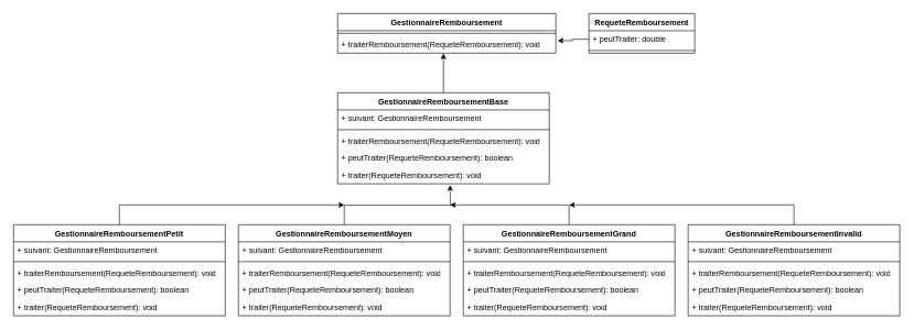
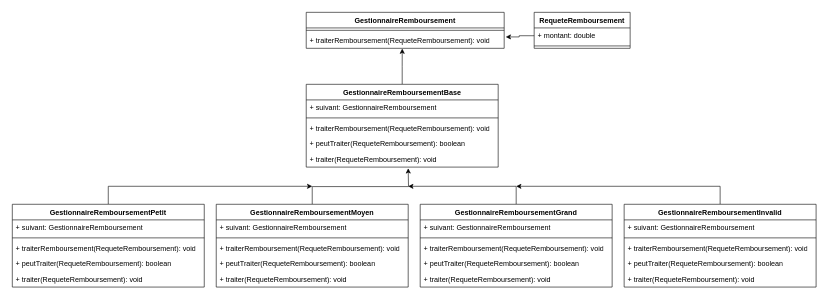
  <mxCell id="0" />
  <mxCell id="1" parent="0" />
  <mxCell id="2" value="GestionnaireRemboursement" style="swimlane;fontStyle=1;align=center;verticalAlign=top;childLayout=stackLayout;horizontal=1;startSize=26;horizontalStack=0;resizeParent=1;resizeParentMax=0;resizeLast=0;collapsible=1;marginBottom=0;whiteSpace=wrap;html=1;" vertex="1" parent="1"><mxGeometry x="510" y="20" width="330" height="60" as="geometry" /></mxCell>
  <mxCell id="3" value="" style="line;strokeWidth=1;fillColor=none;align=left;verticalAlign=middle;spacingTop=-1;spacingLeft=3;spacingRight=3;rotatable=0;labelPosition=right;points=[];portConstraint=eastwest;strokeColor=inherit;" vertex="1" parent="2"><mxGeometry y="26" width="330" height="8" as="geometry" /></mxCell>
  <mxCell id="4" value="+&amp;nbsp;traiterRemboursement(RequeteRemboursement): void" style="text;strokeColor=none;fillColor=none;align=left;verticalAlign=top;spacingLeft=4;spacingRight=4;overflow=hidden;rotatable=0;points=[[0,0.5],[1,0.5]];portConstraint=eastwest;whiteSpace=wrap;html=1;" vertex="1" parent="2"><mxGeometry y="34" width="330" height="26" as="geometry" /></mxCell>
  <mxCell id="5" value="RequeteRemboursement" style="swimlane;fontStyle=1;align=center;verticalAlign=top;childLayout=stackLayout;horizontal=1;startSize=26;horizontalStack=0;resizeParent=1;resizeParentMax=0;resizeLast=0;collapsible=1;marginBottom=0;whiteSpace=wrap;html=1;" vertex="1" parent="1"><mxGeometry x="890" y="20" width="160" height="60" as="geometry" /></mxCell>
- <mxCell id="6" value="+ peutTraiter: double" style="text;strokeColor=none;fillColor=none;align=left;verticalAlign=top;spacingLeft=4;spacingRight=4;overflow=hidden;rotatable=0;points=[[0,0.5],[1,0.5]];portConstraint=eastwest;whiteSpace=wrap;html=1;" vertex="1" parent="5"><mxGeometry y="26" width="160" height="26" as="geometry" /></mxCell>
+ <mxCell id="6" value="+ montant: double" style="text;strokeColor=none;fillColor=none;align=left;verticalAlign=top;spacingLeft=4;spacingRight=4;overflow=hidden;rotatable=0;points=[[0,0.5],[1,0.5]];portConstraint=eastwest;whiteSpace=wrap;html=1;" vertex="1" parent="5"><mxGeometry y="26" width="160" height="26" as="geometry" /></mxCell>
  <mxCell id="7" value="" style="line;strokeWidth=1;fillColor=none;align=left;verticalAlign=middle;spacingTop=-1;spacingLeft=3;spacingRight=3;rotatable=0;labelPosition=right;points=[];portConstraint=eastwest;strokeColor=inherit;" vertex="1" parent="5"><mxGeometry y="52" width="160" height="8" as="geometry" /></mxCell>
  <mxCell id="8" style="edgeStyle=orthogonalEdgeStyle;rounded=0;orthogonalLoop=1;jettySize=auto;html=1;entryX=1.008;entryY=0.269;entryDx=0;entryDy=0;entryPerimeter=0;" edge="1" parent="1" source="6" target="4"><mxGeometry relative="1" as="geometry" /></mxCell>
  <mxCell id="9" style="edgeStyle=orthogonalEdgeStyle;rounded=0;orthogonalLoop=1;jettySize=auto;html=1;entryX=0.485;entryY=1.018;entryDx=0;entryDy=0;entryPerimeter=0;" edge="1" parent="1" source="10" target="4"><mxGeometry relative="1" as="geometry"><mxPoint x="670" y="90" as="targetPoint" /></mxGeometry></mxCell>
  <mxCell id="10" value="GestionnaireRemboursementBase" style="swimlane;fontStyle=1;align=center;verticalAlign=top;childLayout=stackLayout;horizontal=1;startSize=26;horizontalStack=0;resizeParent=1;resizeParentMax=0;resizeLast=0;collapsible=1;marginBottom=0;whiteSpace=wrap;html=1;" vertex="1" parent="1"><mxGeometry x="510" y="140" width="320" height="138" as="geometry" /></mxCell>
  <mxCell id="11" value="+ suivant: GestionnaireRemboursement" style="text;strokeColor=none;fillColor=none;align=left;verticalAlign=top;spacingLeft=4;spacingRight=4;overflow=hidden;rotatable=0;points=[[0,0.5],[1,0.5]];portConstraint=eastwest;whiteSpace=wrap;html=1;" vertex="1" parent="10"><mxGeometry y="26" width="320" height="26" as="geometry" /></mxCell>
  <mxCell id="12" value="" style="line;strokeWidth=1;fillColor=none;align=left;verticalAlign=middle;spacingTop=-1;spacingLeft=3;spacingRight=3;rotatable=0;labelPosition=right;points=[];portConstraint=eastwest;strokeColor=inherit;" vertex="1" parent="10"><mxGeometry y="52" width="320" height="8" as="geometry" /></mxCell>
  <mxCell id="13" value="+&amp;nbsp;traiterRemboursement(RequeteRemboursement): void" style="text;strokeColor=none;fillColor=none;align=left;verticalAlign=top;spacingLeft=4;spacingRight=4;overflow=hidden;rotatable=0;points=[[0,0.5],[1,0.5]];portConstraint=eastwest;whiteSpace=wrap;html=1;" vertex="1" parent="10"><mxGeometry y="60" width="320" height="26" as="geometry" /></mxCell>
  <mxCell id="14" value="+ peutTraiter(RequeteRemboursement): boolean" style="text;strokeColor=none;fillColor=none;align=left;verticalAlign=top;spacingLeft=4;spacingRight=4;overflow=hidden;rotatable=0;points=[[0,0.5],[1,0.5]];portConstraint=eastwest;whiteSpace=wrap;html=1;" vertex="1" parent="10"><mxGeometry y="86" width="320" height="26" as="geometry" /></mxCell>
  <mxCell id="15" value="+ traiter(RequeteRemboursement): void" style="text;strokeColor=none;fillColor=none;align=left;verticalAlign=top;spacingLeft=4;spacingRight=4;overflow=hidden;rotatable=0;points=[[0,0.5],[1,0.5]];portConstraint=eastwest;whiteSpace=wrap;html=1;" vertex="1" parent="10"><mxGeometry y="112" width="320" height="26" as="geometry" /></mxCell>
  <mxCell id="16" style="edgeStyle=orthogonalEdgeStyle;rounded=0;orthogonalLoop=1;jettySize=auto;html=1;" edge="1" parent="1" source="17"><mxGeometry relative="1" as="geometry"><mxPoint x="520" y="310" as="targetPoint" /><Array as="points"><mxPoint x="180" y="310" /></Array></mxGeometry></mxCell>
  <mxCell id="17" value="GestionnaireRemboursementPetit" style="swimlane;fontStyle=1;align=center;verticalAlign=top;childLayout=stackLayout;horizontal=1;startSize=26;horizontalStack=0;resizeParent=1;resizeParentMax=0;resizeLast=0;collapsible=1;marginBottom=0;whiteSpace=wrap;html=1;" vertex="1" parent="1"><mxGeometry x="20" y="340" width="320" height="138" as="geometry" /></mxCell>
  <mxCell id="18" value="+ suivant: GestionnaireRemboursement" style="text;strokeColor=none;fillColor=none;align=left;verticalAlign=top;spacingLeft=4;spacingRight=4;overflow=hidden;rotatable=0;points=[[0,0.5],[1,0.5]];portConstraint=eastwest;whiteSpace=wrap;html=1;" vertex="1" parent="17"><mxGeometry y="26" width="320" height="26" as="geometry" /></mxCell>
  <mxCell id="19" value="" style="line;strokeWidth=1;fillColor=none;align=left;verticalAlign=middle;spacingTop=-1;spacingLeft=3;spacingRight=3;rotatable=0;labelPosition=right;points=[];portConstraint=eastwest;strokeColor=inherit;" vertex="1" parent="17"><mxGeometry y="52" width="320" height="8" as="geometry" /></mxCell>
  <mxCell id="20" value="+&amp;nbsp;traiterRemboursement(RequeteRemboursement): void" style="text;strokeColor=none;fillColor=none;align=left;verticalAlign=top;spacingLeft=4;spacingRight=4;overflow=hidden;rotatable=0;points=[[0,0.5],[1,0.5]];portConstraint=eastwest;whiteSpace=wrap;html=1;" vertex="1" parent="17"><mxGeometry y="60" width="320" height="26" as="geometry" /></mxCell>
  <mxCell id="21" value="+ peutTraiter(RequeteRemboursement): boolean" style="text;strokeColor=none;fillColor=none;align=left;verticalAlign=top;spacingLeft=4;spacingRight=4;overflow=hidden;rotatable=0;points=[[0,0.5],[1,0.5]];portConstraint=eastwest;whiteSpace=wrap;html=1;" vertex="1" parent="17"><mxGeometry y="86" width="320" height="26" as="geometry" /></mxCell>
  <mxCell id="22" value="+ traiter(RequeteRemboursement): void" style="text;strokeColor=none;fillColor=none;align=left;verticalAlign=top;spacingLeft=4;spacingRight=4;overflow=hidden;rotatable=0;points=[[0,0.5],[1,0.5]];portConstraint=eastwest;whiteSpace=wrap;html=1;" vertex="1" parent="17"><mxGeometry y="112" width="320" height="26" as="geometry" /></mxCell>
  <mxCell id="23" style="edgeStyle=orthogonalEdgeStyle;rounded=0;orthogonalLoop=1;jettySize=auto;html=1;" edge="1" parent="1" source="24"><mxGeometry relative="1" as="geometry"><mxPoint x="680" y="280" as="targetPoint" /></mxGeometry></mxCell>
  <mxCell id="24" value="GestionnaireRemboursementMoyen" style="swimlane;fontStyle=1;align=center;verticalAlign=top;childLayout=stackLayout;horizontal=1;startSize=26;horizontalStack=0;resizeParent=1;resizeParentMax=0;resizeLast=0;collapsible=1;marginBottom=0;whiteSpace=wrap;html=1;" vertex="1" parent="1"><mxGeometry x="360" y="340" width="320" height="138" as="geometry" /></mxCell>
  <mxCell id="25" value="+ suivant: GestionnaireRemboursement" style="text;strokeColor=none;fillColor=none;align=left;verticalAlign=top;spacingLeft=4;spacingRight=4;overflow=hidden;rotatable=0;points=[[0,0.5],[1,0.5]];portConstraint=eastwest;whiteSpace=wrap;html=1;" vertex="1" parent="24"><mxGeometry y="26" width="320" height="26" as="geometry" /></mxCell>
  <mxCell id="26" value="" style="line;strokeWidth=1;fillColor=none;align=left;verticalAlign=middle;spacingTop=-1;spacingLeft=3;spacingRight=3;rotatable=0;labelPosition=right;points=[];portConstraint=eastwest;strokeColor=inherit;" vertex="1" parent="24"><mxGeometry y="52" width="320" height="8" as="geometry" /></mxCell>
  <mxCell id="27" value="+&amp;nbsp;traiterRemboursement(RequeteRemboursement): void" style="text;strokeColor=none;fillColor=none;align=left;verticalAlign=top;spacingLeft=4;spacingRight=4;overflow=hidden;rotatable=0;points=[[0,0.5],[1,0.5]];portConstraint=eastwest;whiteSpace=wrap;html=1;" vertex="1" parent="24"><mxGeometry y="60" width="320" height="26" as="geometry" /></mxCell>
  <mxCell id="28" value="+ peutTraiter(RequeteRemboursement): boolean" style="text;strokeColor=none;fillColor=none;align=left;verticalAlign=top;spacingLeft=4;spacingRight=4;overflow=hidden;rotatable=0;points=[[0,0.5],[1,0.5]];portConstraint=eastwest;whiteSpace=wrap;html=1;" vertex="1" parent="24"><mxGeometry y="86" width="320" height="26" as="geometry" /></mxCell>
  <mxCell id="29" value="+ traiter(RequeteRemboursement): void" style="text;strokeColor=none;fillColor=none;align=left;verticalAlign=top;spacingLeft=4;spacingRight=4;overflow=hidden;rotatable=0;points=[[0,0.5],[1,0.5]];portConstraint=eastwest;whiteSpace=wrap;html=1;" vertex="1" parent="24"><mxGeometry y="112" width="320" height="26" as="geometry" /></mxCell>
  <mxCell id="30" style="edgeStyle=orthogonalEdgeStyle;rounded=0;orthogonalLoop=1;jettySize=auto;html=1;" edge="1" parent="1" source="31"><mxGeometry relative="1" as="geometry"><mxPoint x="680" y="310" as="targetPoint" /><Array as="points"><mxPoint x="860" y="310" /></Array></mxGeometry></mxCell>
  <mxCell id="31" value="GestionnaireRemboursementGrand" style="swimlane;fontStyle=1;align=center;verticalAlign=top;childLayout=stackLayout;horizontal=1;startSize=26;horizontalStack=0;resizeParent=1;resizeParentMax=0;resizeLast=0;collapsible=1;marginBottom=0;whiteSpace=wrap;html=1;" vertex="1" parent="1"><mxGeometry x="700" y="340" width="320" height="138" as="geometry" /></mxCell>
  <mxCell id="32" value="+ suivant: GestionnaireRemboursement" style="text;strokeColor=none;fillColor=none;align=left;verticalAlign=top;spacingLeft=4;spacingRight=4;overflow=hidden;rotatable=0;points=[[0,0.5],[1,0.5]];portConstraint=eastwest;whiteSpace=wrap;html=1;" vertex="1" parent="31"><mxGeometry y="26" width="320" height="26" as="geometry" /></mxCell>
  <mxCell id="33" value="" style="line;strokeWidth=1;fillColor=none;align=left;verticalAlign=middle;spacingTop=-1;spacingLeft=3;spacingRight=3;rotatable=0;labelPosition=right;points=[];portConstraint=eastwest;strokeColor=inherit;" vertex="1" parent="31"><mxGeometry y="52" width="320" height="8" as="geometry" /></mxCell>
  <mxCell id="34" value="+&amp;nbsp;traiterRemboursement(RequeteRemboursement): void" style="text;strokeColor=none;fillColor=none;align=left;verticalAlign=top;spacingLeft=4;spacingRight=4;overflow=hidden;rotatable=0;points=[[0,0.5],[1,0.5]];portConstraint=eastwest;whiteSpace=wrap;html=1;" vertex="1" parent="31"><mxGeometry y="60" width="320" height="26" as="geometry" /></mxCell>
  <mxCell id="35" value="+ peutTraiter(RequeteRemboursement): boolean" style="text;strokeColor=none;fillColor=none;align=left;verticalAlign=top;spacingLeft=4;spacingRight=4;overflow=hidden;rotatable=0;points=[[0,0.5],[1,0.5]];portConstraint=eastwest;whiteSpace=wrap;html=1;" vertex="1" parent="31"><mxGeometry y="86" width="320" height="26" as="geometry" /></mxCell>
  <mxCell id="36" value="+ traiter(RequeteRemboursement): void" style="text;strokeColor=none;fillColor=none;align=left;verticalAlign=top;spacingLeft=4;spacingRight=4;overflow=hidden;rotatable=0;points=[[0,0.5],[1,0.5]];portConstraint=eastwest;whiteSpace=wrap;html=1;" vertex="1" parent="31"><mxGeometry y="112" width="320" height="26" as="geometry" /></mxCell>
  <mxCell id="37" style="edgeStyle=orthogonalEdgeStyle;rounded=0;orthogonalLoop=1;jettySize=auto;html=1;" edge="1" parent="1" source="38"><mxGeometry relative="1" as="geometry"><mxPoint x="860" y="310" as="targetPoint" /><Array as="points"><mxPoint x="1200" y="310" /></Array></mxGeometry></mxCell>
  <mxCell id="38" value="GestionnaireRemboursementInvalid" style="swimlane;fontStyle=1;align=center;verticalAlign=top;childLayout=stackLayout;horizontal=1;startSize=26;horizontalStack=0;resizeParent=1;resizeParentMax=0;resizeLast=0;collapsible=1;marginBottom=0;whiteSpace=wrap;html=1;" vertex="1" parent="1"><mxGeometry x="1040" y="340" width="320" height="138" as="geometry" /></mxCell>
  <mxCell id="39" value="+ suivant: GestionnaireRemboursement" style="text;strokeColor=none;fillColor=none;align=left;verticalAlign=top;spacingLeft=4;spacingRight=4;overflow=hidden;rotatable=0;points=[[0,0.5],[1,0.5]];portConstraint=eastwest;whiteSpace=wrap;html=1;" vertex="1" parent="38"><mxGeometry y="26" width="320" height="26" as="geometry" /></mxCell>
  <mxCell id="40" value="" style="line;strokeWidth=1;fillColor=none;align=left;verticalAlign=middle;spacingTop=-1;spacingLeft=3;spacingRight=3;rotatable=0;labelPosition=right;points=[];portConstraint=eastwest;strokeColor=inherit;" vertex="1" parent="38"><mxGeometry y="52" width="320" height="8" as="geometry" /></mxCell>
  <mxCell id="41" value="+&amp;nbsp;traiterRemboursement(RequeteRemboursement): void" style="text;strokeColor=none;fillColor=none;align=left;verticalAlign=top;spacingLeft=4;spacingRight=4;overflow=hidden;rotatable=0;points=[[0,0.5],[1,0.5]];portConstraint=eastwest;whiteSpace=wrap;html=1;" vertex="1" parent="38"><mxGeometry y="60" width="320" height="26" as="geometry" /></mxCell>
  <mxCell id="42" value="+ peutTraiter(RequeteRemboursement): boolean" style="text;strokeColor=none;fillColor=none;align=left;verticalAlign=top;spacingLeft=4;spacingRight=4;overflow=hidden;rotatable=0;points=[[0,0.5],[1,0.5]];portConstraint=eastwest;whiteSpace=wrap;html=1;" vertex="1" parent="38"><mxGeometry y="86" width="320" height="26" as="geometry" /></mxCell>
  <mxCell id="43" value="+ traiter(RequeteRemboursement): void" style="text;strokeColor=none;fillColor=none;align=left;verticalAlign=top;spacingLeft=4;spacingRight=4;overflow=hidden;rotatable=0;points=[[0,0.5],[1,0.5]];portConstraint=eastwest;whiteSpace=wrap;html=1;" vertex="1" parent="38"><mxGeometry y="112" width="320" height="26" as="geometry" /></mxCell>
